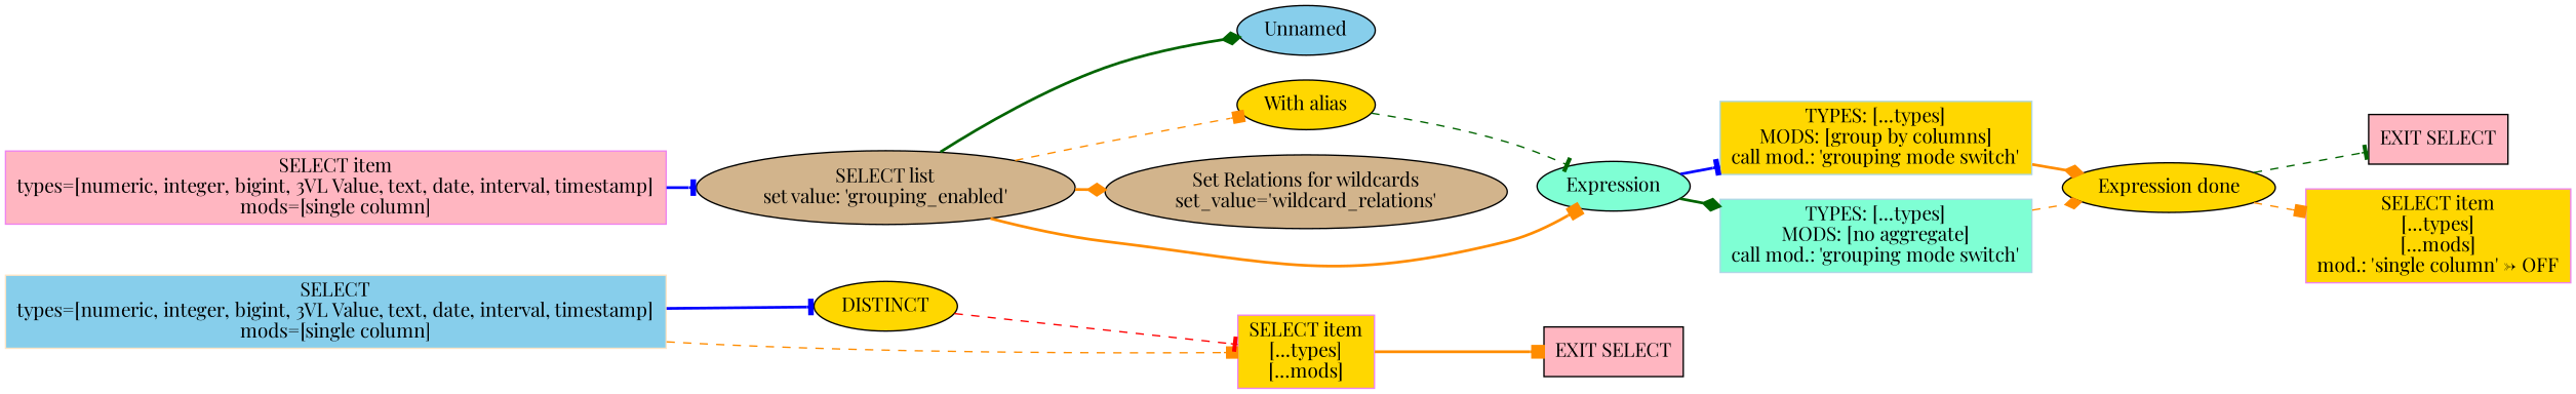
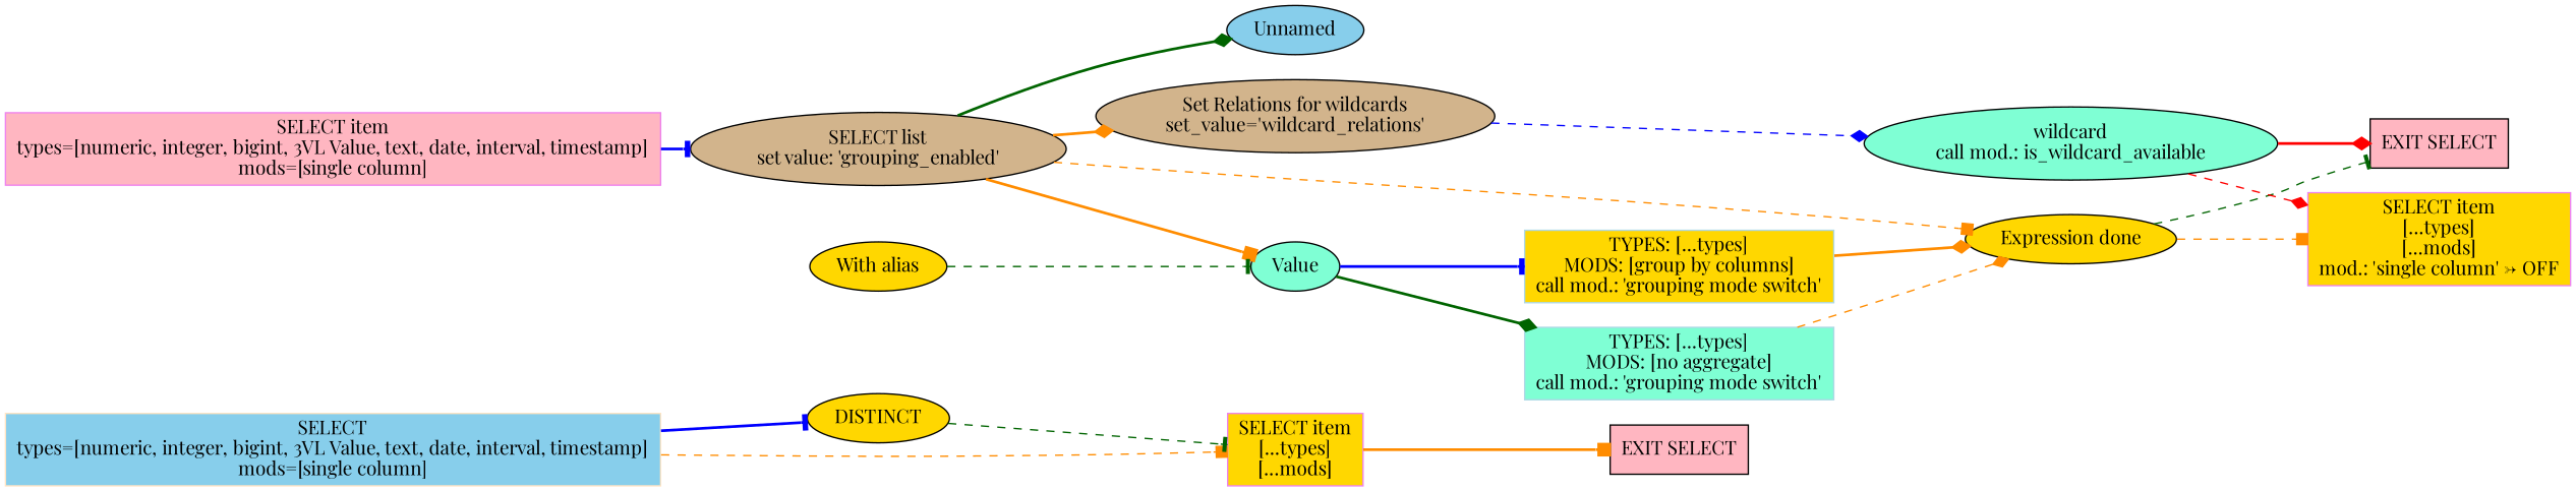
  digraph {
    fontname="Playfair Display"
    rankdir=LR
    ranksep=0.3
    node [fillcolor=gold fontname="Playfair Display" style=filled]
    edge [arrowhead=diamond color=darkorange fontname="Playfair Display" style=bold]
    n1 [MODS="[single column]" TYPES="[numeric, integer, bigint, 3VL Value, text, date, interval, timestamp]" color=bisque fillcolor=skyblue label="SELECT\ntypes=[numeric, integer, bigint, 3VL Value, text, date, interval, timestamp]\nmods=[single column]" shape=rectangle]
    n2 [label=DISTINCT]
    n3 [MODS="[...]" TYPES="[...]" color=violet label="SELECT item\n[...types]\n[...mods]" shape=rectangle]
    n4 [fillcolor=lightpink label="EXIT SELECT" shape=rectangle]
    n5 [MODS="[single column]" TYPES="[numeric, integer, bigint, 3VL Value, text, date, interval, timestamp]" color=violet fillcolor=lightpink label="SELECT item\ntypes=[numeric, integer, bigint, 3VL Value, text, date, interval, timestamp]\nmods=[single column]" shape=rectangle]
    n6 [fillcolor=tan label="SELECT list\nset value: 'grouping_enabled'" set_value=grouping_enabled]
    n7 [fillcolor=lightpink label="EXIT SELECT" shape=rectangle]
    n8 [fillcolor=skyblue label=Unnamed]
    n9 [label="With alias"]
    n10 [fillcolor=tan label="Set Relations for wildcards\nset_value='wildcard_relations'" set_value=wildcard_relations]
    n11 [MODS="[...]" TYPES="[...]" color=violet label="SELECT item\n[...types]\n[...mods]\nmod.: 'single column' -> OFF" modifier="single column" modifier_mode=off shape=rectangle]
-   n12 [fillcolor=aquamarine label=Expression]
+   n12 [fillcolor=aquamarine label=Value]
    n13 [MODS="[group by columns]" TYPES="[...]" call_modifier="grouping mode switch" color=lightblue label="TYPES: [...types]\nMODS: [group by columns]\ncall mod.: 'grouping mode switch'" shape=rectangle]
    n14 [MODS="[no aggregate]" TYPES="[...]" call_modifier="grouping mode switch" color=lightblue fillcolor=aquamarine label="TYPES: [...types]\nMODS: [no aggregate]\ncall mod.: 'grouping mode switch'" shape=rectangle]
    n15 [label="Expression done"]
+   n16 [call_modifier=is_wildcard_available fillcolor=aquamarine label="wildcard\ncall mod.: is_wildcard_available"]
    subgraph sub_1 {
      n1
      n2
      n3
      n4
    }
    subgraph sub_2 {
      n5
      n6
      n7
      n8
      n9
      n10
      n11
      n12
      n13
      n14
      n15
+     n16
    }
    n1 -> n2 [arrowhead=tee color=blue]
    n1 -> n3 [arrowhead=box style=dashed]
-   n2 -> n3 [arrowhead=tee color=red style=dashed]
+   n2 -> n3 [arrowhead=tee color=darkgreen style=dashed]
    n3 -> n4 [arrowhead=box]
    n5 -> n6 [arrowhead=tee color=blue]
    n6 -> n8 [color=darkgreen]
-   n6 -> n9 [arrowhead=box style=dashed]
+   n6 -> n15 [arrowhead=box style=dashed]
    n6 -> n10
    n6 -> n12 [arrowhead=box]
    n9 -> n12 [arrowhead=tee color=darkgreen style=dashed]
+   n10 -> n16 [color=blue style=dashed]
    n12 -> n13 [arrowhead=tee color=blue]
    n12 -> n14 [color=darkgreen]
    n13 -> n15
    n14 -> n15 [style=dashed]
    n15 -> n7 [arrowhead=tee color=darkgreen style=dashed]
    n15 -> n11 [arrowhead=box style=dashed]
+   n16 -> n7 [color=red]
+   n16 -> n11 [color=red style=dashed]
  }
